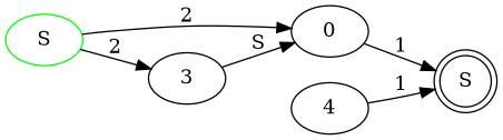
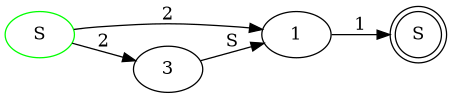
  digraph {
    rankdir=LR
    n1 [color=green label=S]
-   0
+   0 [label=1]
    3
    n4 [label=S shape=doublecircle]
-   4
    n1 -> 0 [label=2]
    n1 -> 3 [label=2]
    0 -> n4 [label=1]
    3 -> 0 [label=S]
-   4 -> n4 [label=1]
  }
